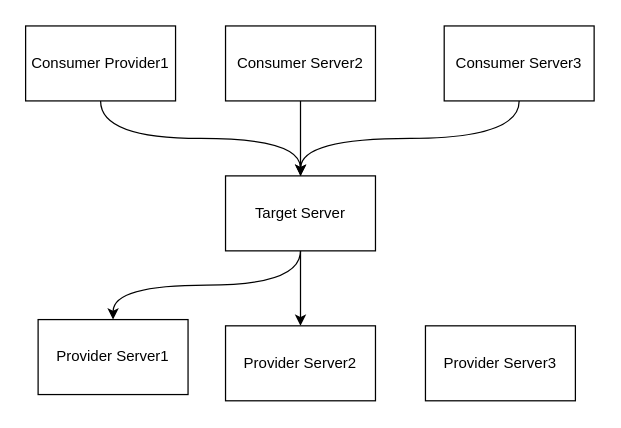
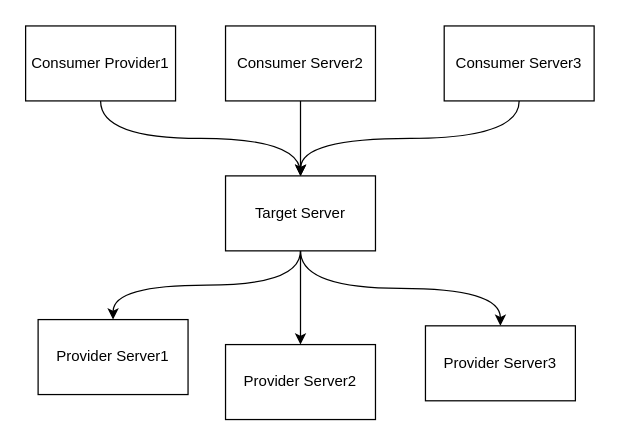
  <mxCell id="0" />
  <mxCell id="1" parent="0" />
- <mxCell id="2" style="edgeStyle=orthogonalEdgeStyle;rounded=0;orthogonalLoop=1;jettySize=auto;html=1;exitX=0.5;exitY=1;exitDx=0;exitDy=0;entryX=0.5;entryY=0;entryDx=0;entryDy=0;curved=1;" parent="1" source="3" target="11" edge="1"><mxGeometry relative="1" as="geometry" /></mxCell>
+ <mxCell id="2" style="edgeStyle=orthogonalEdgeStyle;rounded=0;orthogonalLoop=1;jettySize=auto;html=1;exitX=0.5;exitY=1;exitDx=0;exitDy=0;entryX=0.5;entryY=0;entryDx=0;entryDy=0;curved=1;endArrow=open;" parent="1" source="3" target="11" edge="1"><mxGeometry relative="1" as="geometry" /></mxCell>
  <mxCell id="3" value="Consumer Provider1" style="rounded=0;whiteSpace=wrap;html=1;" parent="1" vertex="1"><mxGeometry x="20" y="20" width="120" height="60" as="geometry" /></mxCell>
- <mxCell id="4" style="edgeStyle=orthogonalEdgeStyle;curved=1;rounded=0;orthogonalLoop=1;jettySize=auto;html=1;exitX=0.5;exitY=1;exitDx=0;exitDy=0;entryX=0.5;entryY=0;entryDx=0;entryDy=0;endArrow=none;" parent="1" source="5" target="11" edge="1"><mxGeometry relative="1" as="geometry" /></mxCell>
+ <mxCell id="4" style="edgeStyle=orthogonalEdgeStyle;curved=1;rounded=0;orthogonalLoop=1;jettySize=auto;html=1;exitX=0.5;exitY=1;exitDx=0;exitDy=0;entryX=0.5;entryY=0;entryDx=0;entryDy=0;" parent="1" source="5" target="11" edge="1"><mxGeometry relative="1" as="geometry" /></mxCell>
  <mxCell id="5" value="Consumer Server2" style="rounded=0;whiteSpace=wrap;html=1;" parent="1" vertex="1"><mxGeometry x="180" y="20" width="120" height="60" as="geometry" /></mxCell>
  <mxCell id="6" style="edgeStyle=orthogonalEdgeStyle;curved=1;rounded=0;orthogonalLoop=1;jettySize=auto;html=1;exitX=0.5;exitY=1;exitDx=0;exitDy=0;" parent="1" source="7" edge="1"><mxGeometry relative="1" as="geometry"><mxPoint x="240" y="140" as="targetPoint" /></mxGeometry></mxCell>
  <mxCell id="7" value="Consumer Server3" style="rounded=0;whiteSpace=wrap;html=1;" parent="1" vertex="1"><mxGeometry x="355" y="20" width="120" height="60" as="geometry" /></mxCell>
  <mxCell id="8" style="edgeStyle=orthogonalEdgeStyle;curved=1;rounded=0;orthogonalLoop=1;jettySize=auto;html=1;exitX=0.5;exitY=1;exitDx=0;exitDy=0;entryX=0.5;entryY=0;entryDx=0;entryDy=0;" parent="1" source="11" target="12" edge="1"><mxGeometry relative="1" as="geometry" /></mxCell>
  <mxCell id="9" style="edgeStyle=orthogonalEdgeStyle;curved=1;rounded=0;orthogonalLoop=1;jettySize=auto;html=1;exitX=0.5;exitY=1;exitDx=0;exitDy=0;entryX=0.5;entryY=0;entryDx=0;entryDy=0;" parent="1" source="11" target="13" edge="1"><mxGeometry relative="1" as="geometry" /></mxCell>
+ <mxCell id="10" style="edgeStyle=orthogonalEdgeStyle;curved=1;rounded=0;orthogonalLoop=1;jettySize=auto;html=1;exitX=0.5;exitY=1;exitDx=0;exitDy=0;entryX=0.5;entryY=0;entryDx=0;entryDy=0;" parent="1" source="11" target="14" edge="1"><mxGeometry relative="1" as="geometry" /></mxCell>
  <mxCell id="11" value="Target Server" style="rounded=0;whiteSpace=wrap;html=1;" parent="1" vertex="1"><mxGeometry x="180" y="140" width="120" height="60" as="geometry" /></mxCell>
  <mxCell id="12" value="Provider Server1" style="rounded=0;whiteSpace=wrap;html=1;" parent="1" vertex="1"><mxGeometry x="30" y="255" width="120" height="60" as="geometry" /></mxCell>
- <mxCell id="13" value="Provider Server2" style="rounded=0;whiteSpace=wrap;html=1;" parent="1" vertex="1"><mxGeometry x="180" y="260" width="120" height="60" as="geometry" /></mxCell>
+ <mxCell id="13" value="Provider Server2" style="rounded=0;whiteSpace=wrap;html=1;" parent="1" vertex="1"><mxGeometry x="180" y="275" width="120" height="60" as="geometry" /></mxCell>
  <mxCell id="14" value="Provider Server3" style="rounded=0;whiteSpace=wrap;html=1;" parent="1" vertex="1"><mxGeometry x="340" y="260" width="120" height="60" as="geometry" /></mxCell>
